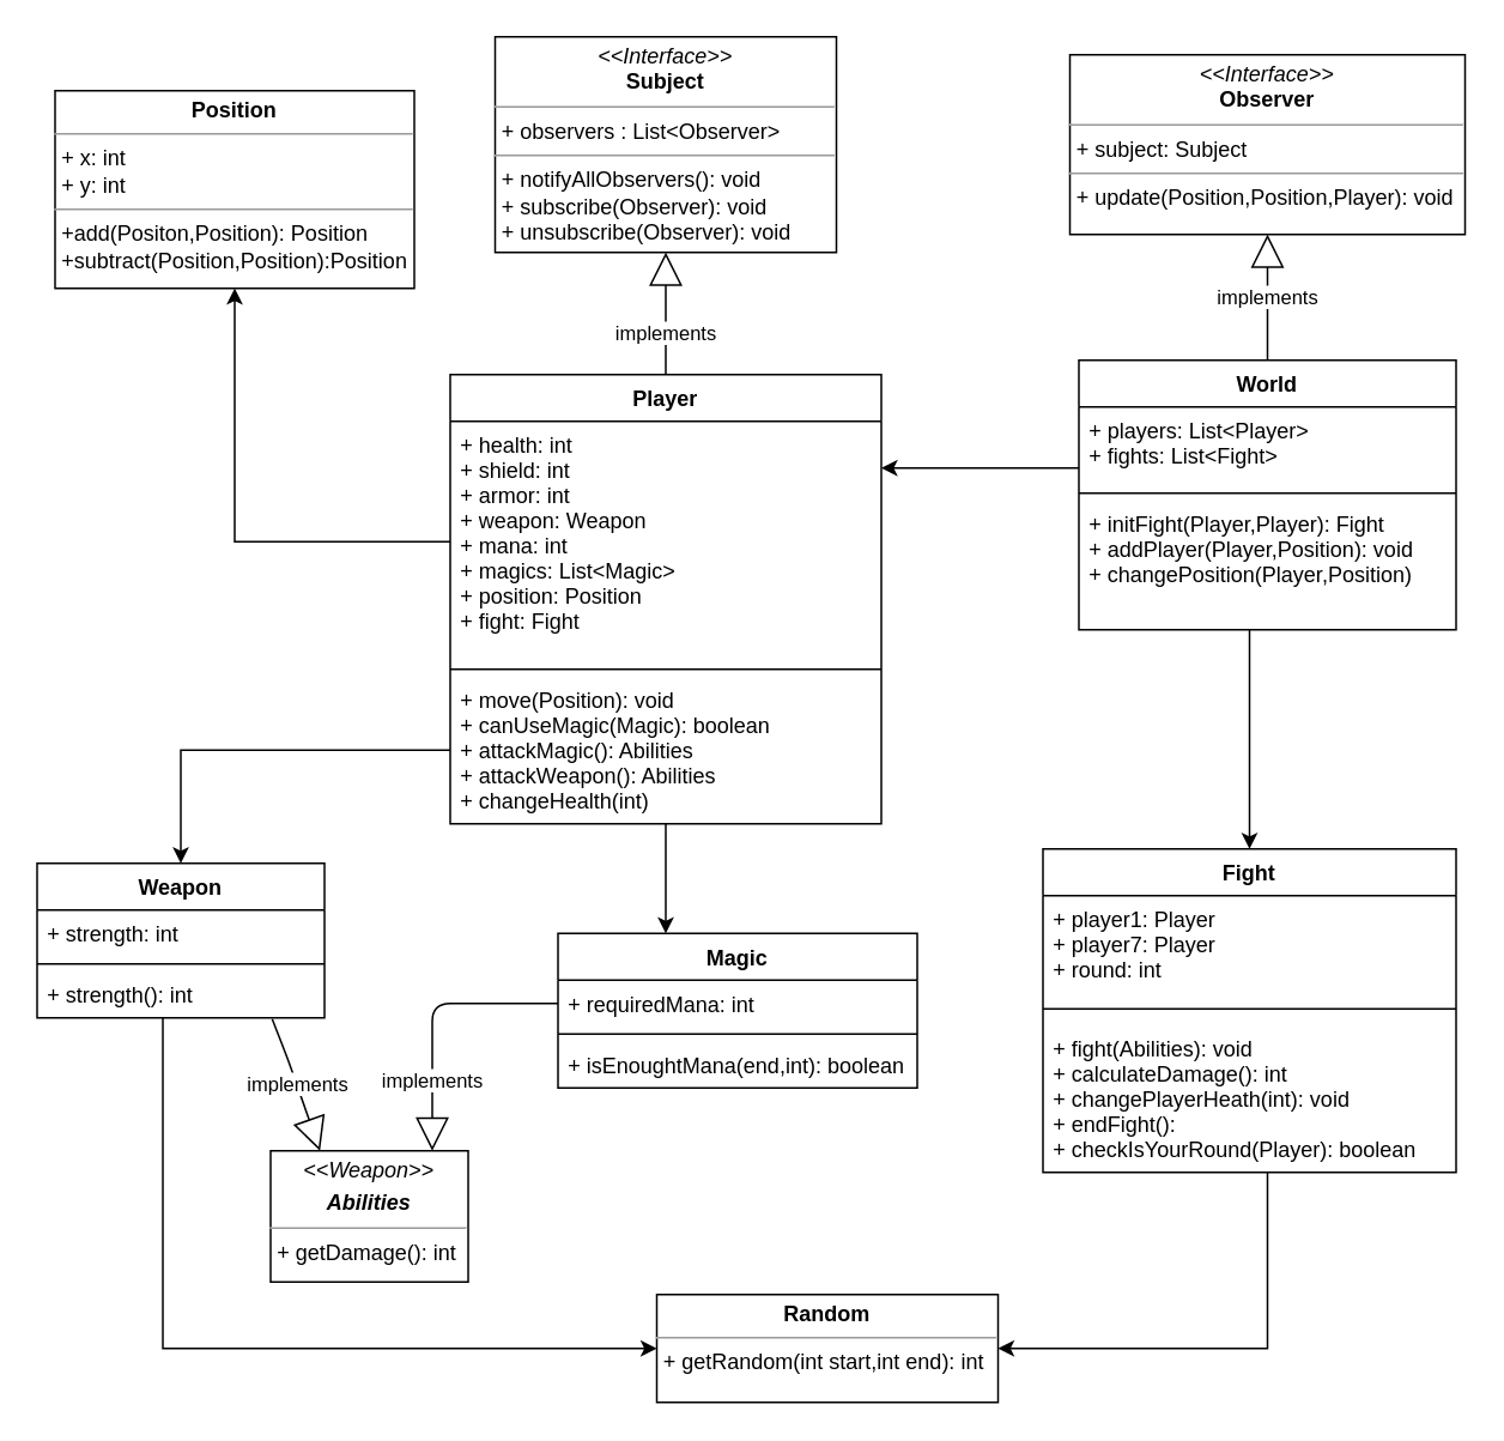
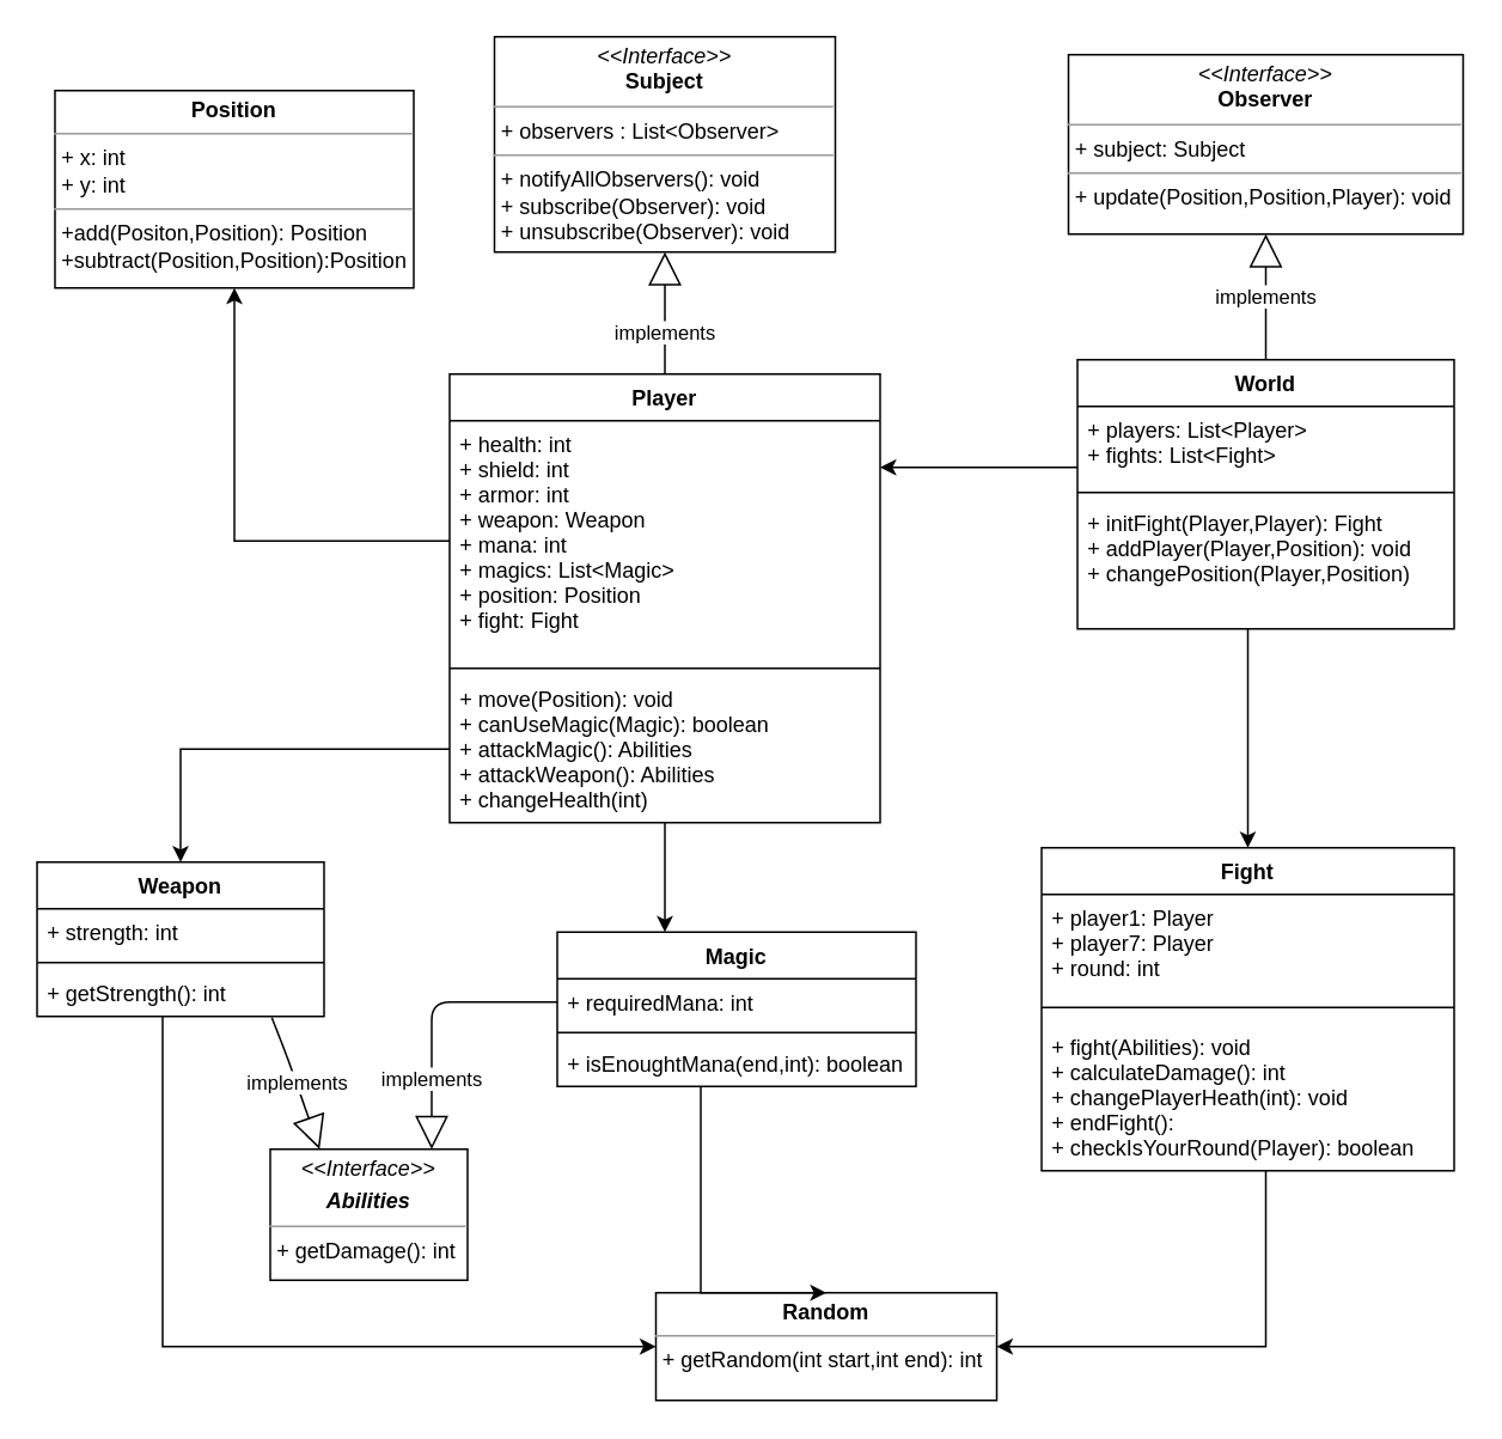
  <mxCell id="0" />
  <mxCell id="1" parent="0" />
  <mxCell id="2" style="edgeStyle=orthogonalEdgeStyle;rounded=0;orthogonalLoop=1;jettySize=auto;html=1;entryX=0;entryY=0.5;entryDx=0;entryDy=0;" edge="1" parent="1" source="3" target="7"><mxGeometry relative="1" as="geometry"><mxPoint x="190" y="780" as="targetPoint" /><Array as="points"><mxPoint x="90" y="750" /></Array></mxGeometry></mxCell>
  <mxCell id="3" value="Weapon" style="swimlane;fontStyle=1;align=center;verticalAlign=top;childLayout=stackLayout;horizontal=1;startSize=26;horizontalStack=0;resizeParent=1;resizeParentMax=0;resizeLast=0;collapsible=1;marginBottom=0;" parent="1" vertex="1"><mxGeometry x="20" y="480" width="160" height="86" as="geometry" /></mxCell>
  <mxCell id="4" value="+ strength: int" style="text;strokeColor=none;fillColor=none;align=left;verticalAlign=top;spacingLeft=4;spacingRight=4;overflow=hidden;rotatable=0;points=[[0,0.5],[1,0.5]];portConstraint=eastwest;" parent="3" vertex="1"><mxGeometry y="26" width="160" height="26" as="geometry" /></mxCell>
  <mxCell id="5" value="" style="line;strokeWidth=1;fillColor=none;align=left;verticalAlign=middle;spacingTop=-1;spacingLeft=3;spacingRight=3;rotatable=0;labelPosition=right;points=[];portConstraint=eastwest;" parent="3" vertex="1"><mxGeometry y="52" width="160" height="8" as="geometry" /></mxCell>
- <mxCell id="6" value="+ strength(): int" style="text;strokeColor=none;fillColor=none;align=left;verticalAlign=top;spacingLeft=4;spacingRight=4;overflow=hidden;rotatable=0;points=[[0,0.5],[1,0.5]];portConstraint=eastwest;" parent="3" vertex="1"><mxGeometry y="60" width="160" height="26" as="geometry" /></mxCell>
+ <mxCell id="6" value="+ getStrength(): int" style="text;strokeColor=none;fillColor=none;align=left;verticalAlign=top;spacingLeft=4;spacingRight=4;overflow=hidden;rotatable=0;points=[[0,0.5],[1,0.5]];portConstraint=eastwest;" parent="3" vertex="1"><mxGeometry y="60" width="160" height="26" as="geometry" /></mxCell>
  <mxCell id="7" value="&lt;p style=&quot;margin: 0px ; margin-top: 4px ; text-align: center&quot;&gt;&lt;b&gt;Random&lt;/b&gt;&lt;/p&gt;&lt;hr size=&quot;1&quot;&gt;&lt;p style=&quot;margin: 0px ; margin-left: 4px&quot;&gt;+ getRandom(int start,int end):&lt;span&gt;&amp;nbsp;int&lt;/span&gt;&lt;/p&gt;" style="verticalAlign=top;align=left;overflow=fill;fontSize=12;fontFamily=Helvetica;html=1;" parent="1" vertex="1"><mxGeometry x="365" y="720" width="190" height="60" as="geometry" /></mxCell>
+ <mxCell id="8" style="edgeStyle=orthogonalEdgeStyle;rounded=0;orthogonalLoop=1;jettySize=auto;html=1;entryX=0.5;entryY=0;entryDx=0;entryDy=0;" edge="1" parent="1" source="9" target="7"><mxGeometry relative="1" as="geometry"><Array as="points"><mxPoint x="390" y="640" /><mxPoint x="390" y="640" /></Array></mxGeometry></mxCell>
  <mxCell id="9" value="Magic" style="swimlane;fontStyle=1;align=center;verticalAlign=top;childLayout=stackLayout;horizontal=1;startSize=26;horizontalStack=0;resizeParent=1;resizeParentMax=0;resizeLast=0;collapsible=1;marginBottom=0;" parent="1" vertex="1"><mxGeometry x="310" y="519" width="200" height="86" as="geometry" /></mxCell>
  <mxCell id="10" value="+ requiredMana: int" style="text;strokeColor=none;fillColor=none;align=left;verticalAlign=top;spacingLeft=4;spacingRight=4;overflow=hidden;rotatable=0;points=[[0,0.5],[1,0.5]];portConstraint=eastwest;" parent="9" vertex="1"><mxGeometry y="26" width="200" height="26" as="geometry" /></mxCell>
  <mxCell id="11" value="" style="line;strokeWidth=1;fillColor=none;align=left;verticalAlign=middle;spacingTop=-1;spacingLeft=3;spacingRight=3;rotatable=0;labelPosition=right;points=[];portConstraint=eastwest;" parent="9" vertex="1"><mxGeometry y="52" width="200" height="8" as="geometry" /></mxCell>
  <mxCell id="12" value="+ isEnoughtMana(end,int): boolean" style="text;strokeColor=none;fillColor=none;align=left;verticalAlign=top;spacingLeft=4;spacingRight=4;overflow=hidden;rotatable=0;points=[[0,0.5],[1,0.5]];portConstraint=eastwest;" parent="9" vertex="1"><mxGeometry y="60" width="200" height="26" as="geometry" /></mxCell>
  <mxCell id="13" style="edgeStyle=orthogonalEdgeStyle;rounded=0;orthogonalLoop=1;jettySize=auto;html=1;" edge="1" parent="1" source="14" target="9"><mxGeometry relative="1" as="geometry"><Array as="points"><mxPoint x="390" y="450" /><mxPoint x="390" y="450" /></Array></mxGeometry></mxCell>
  <mxCell id="14" value="Player" style="swimlane;fontStyle=1;align=center;verticalAlign=top;childLayout=stackLayout;horizontal=1;startSize=26;horizontalStack=0;resizeParent=1;resizeParentMax=0;resizeLast=0;collapsible=1;marginBottom=0;" parent="1" vertex="1"><mxGeometry x="250" y="208" width="240" height="250" as="geometry" /></mxCell>
  <mxCell id="15" value="+ health: int&#10;+ shield: int&#10;+ armor: int&#10;+ weapon: Weapon&#10;+ mana: int&#10;+ magics: List&lt;Magic&gt;&#10;+ position: Position&#10;+ fight: Fight" style="text;strokeColor=none;fillColor=none;align=left;verticalAlign=top;spacingLeft=4;spacingRight=4;overflow=hidden;rotatable=0;points=[[0,0.5],[1,0.5]];portConstraint=eastwest;" parent="14" vertex="1"><mxGeometry y="26" width="240" height="134" as="geometry" /></mxCell>
  <mxCell id="16" value="" style="line;strokeWidth=1;fillColor=none;align=left;verticalAlign=middle;spacingTop=-1;spacingLeft=3;spacingRight=3;rotatable=0;labelPosition=right;points=[];portConstraint=eastwest;" parent="14" vertex="1"><mxGeometry y="160" width="240" height="8" as="geometry" /></mxCell>
  <mxCell id="17" value="+ move(Position): void&#10;+ canUseMagic(Magic): boolean&#10;+ attackMagic(): Abilities&#10;+ attackWeapon(): Abilities&#10;+ changeHealth(int)&#10;" style="text;strokeColor=none;fillColor=none;align=left;verticalAlign=top;spacingLeft=4;spacingRight=4;overflow=hidden;rotatable=0;points=[[0,0.5],[1,0.5]];portConstraint=eastwest;" parent="14" vertex="1"><mxGeometry y="168" width="240" height="82" as="geometry" /></mxCell>
  <mxCell id="18" style="edgeStyle=orthogonalEdgeStyle;rounded=0;orthogonalLoop=1;jettySize=auto;html=1;entryX=0.5;entryY=0;entryDx=0;entryDy=0;" edge="1" parent="1" source="19" target="25"><mxGeometry relative="1" as="geometry"><Array as="points"><mxPoint x="695" y="390" /><mxPoint x="695" y="390" /></Array></mxGeometry></mxCell>
  <mxCell id="19" value="World" style="swimlane;fontStyle=1;align=center;verticalAlign=top;childLayout=stackLayout;horizontal=1;startSize=26;horizontalStack=0;resizeParent=1;resizeParentMax=0;resizeLast=0;collapsible=1;marginBottom=0;" parent="1" vertex="1"><mxGeometry x="600" y="200" width="210" height="150" as="geometry" /></mxCell>
  <mxCell id="20" value="+ players: List&lt;Player&gt;&#10;+ fights: List&lt;Fight&gt;" style="text;strokeColor=none;fillColor=none;align=left;verticalAlign=top;spacingLeft=4;spacingRight=4;overflow=hidden;rotatable=0;points=[[0,0.5],[1,0.5]];portConstraint=eastwest;" parent="19" vertex="1"><mxGeometry y="26" width="210" height="44" as="geometry" /></mxCell>
  <mxCell id="21" value="" style="line;strokeWidth=1;fillColor=none;align=left;verticalAlign=middle;spacingTop=-1;spacingLeft=3;spacingRight=3;rotatable=0;labelPosition=right;points=[];portConstraint=eastwest;" parent="19" vertex="1"><mxGeometry y="70" width="210" height="8" as="geometry" /></mxCell>
  <mxCell id="22" value="+ initFight(Player,Player): Fight&#10;+ addPlayer(Player,Position): void&#10;+ changePosition(Player,Position)&#10;" style="text;strokeColor=none;fillColor=none;align=left;verticalAlign=top;spacingLeft=4;spacingRight=4;overflow=hidden;rotatable=0;points=[[0,0.5],[1,0.5]];portConstraint=eastwest;" parent="19" vertex="1"><mxGeometry y="78" width="210" height="72" as="geometry" /></mxCell>
  <mxCell id="23" style="edgeStyle=orthogonalEdgeStyle;rounded=0;orthogonalLoop=1;jettySize=auto;html=1;" parent="1" source="20" target="15" edge="1"><mxGeometry relative="1" as="geometry"><Array as="points"><mxPoint x="590" y="260" /><mxPoint x="590" y="260" /></Array></mxGeometry></mxCell>
  <mxCell id="24" style="edgeStyle=orthogonalEdgeStyle;rounded=0;orthogonalLoop=1;jettySize=auto;html=1;entryX=1;entryY=0.5;entryDx=0;entryDy=0;" edge="1" parent="1" source="25" target="7"><mxGeometry relative="1" as="geometry"><mxPoint x="660" y="700" as="targetPoint" /><Array as="points"><mxPoint x="705" y="750" /></Array></mxGeometry></mxCell>
  <mxCell id="25" value="Fight" style="swimlane;fontStyle=1;align=center;verticalAlign=top;childLayout=stackLayout;horizontal=1;startSize=26;horizontalStack=0;resizeParent=1;resizeParentMax=0;resizeLast=0;collapsible=1;marginBottom=0;" vertex="1" parent="1"><mxGeometry x="580" y="472" width="230" height="180" as="geometry" /></mxCell>
  <mxCell id="26" value="+ player1: Player&#10;+ player7: Player&#10;+ round: int" style="text;strokeColor=none;fillColor=none;align=left;verticalAlign=top;spacingLeft=4;spacingRight=4;overflow=hidden;rotatable=0;points=[[0,0.5],[1,0.5]];portConstraint=eastwest;" vertex="1" parent="25"><mxGeometry y="26" width="230" height="54" as="geometry" /></mxCell>
  <mxCell id="27" value="" style="line;strokeWidth=1;fillColor=none;align=left;verticalAlign=middle;spacingTop=-1;spacingLeft=3;spacingRight=3;rotatable=0;labelPosition=right;points=[];portConstraint=eastwest;" vertex="1" parent="25"><mxGeometry y="80" width="230" height="18" as="geometry" /></mxCell>
  <mxCell id="28" value="+ fight(Abilities): void&#10;+ calculateDamage(): int&#10;+ changePlayerHeath(int): void&#10;+ endFight():&#10;+ checkIsYourRound(Player): boolean" style="text;strokeColor=none;fillColor=none;align=left;verticalAlign=top;spacingLeft=4;spacingRight=4;overflow=hidden;rotatable=0;points=[[0,0.5],[1,0.5]];portConstraint=eastwest;" vertex="1" parent="25"><mxGeometry y="98" width="230" height="82" as="geometry" /></mxCell>
  <mxCell id="29" value="&lt;p style=&quot;margin: 0px ; margin-top: 4px ; text-align: center&quot;&gt;&lt;i&gt;&amp;lt;&amp;lt;Interface&amp;gt;&amp;gt;&lt;/i&gt;&lt;br&gt;&lt;b&gt;Subject&lt;/b&gt;&lt;/p&gt;&lt;hr size=&quot;1&quot;&gt;&lt;p style=&quot;margin: 0px ; margin-left: 4px&quot;&gt;+ observers : List&amp;lt;Observer&amp;gt;&lt;br&gt;&lt;/p&gt;&lt;hr size=&quot;1&quot;&gt;&lt;p style=&quot;margin: 0px ; margin-left: 4px&quot;&gt;+ notifyAllObservers(): void&lt;br&gt;+ subscribe(Observer): void&lt;/p&gt;&lt;p style=&quot;margin: 0px ; margin-left: 4px&quot;&gt;+ unsubscribe(Observer): void&lt;/p&gt;" style="verticalAlign=top;align=left;overflow=fill;fontSize=12;fontFamily=Helvetica;html=1;" vertex="1" parent="1"><mxGeometry x="275" y="20" width="190" height="120" as="geometry" /></mxCell>
  <mxCell id="30" value="&lt;p style=&quot;margin: 0px ; margin-top: 4px ; text-align: center&quot;&gt;&lt;i&gt;&amp;lt;&amp;lt;Interface&amp;gt;&amp;gt;&lt;/i&gt;&lt;br&gt;&lt;b&gt;Observer&lt;/b&gt;&lt;/p&gt;&lt;hr size=&quot;1&quot;&gt;&lt;p style=&quot;margin: 0px ; margin-left: 4px&quot;&gt;+ subject: Subject&lt;br&gt;&lt;/p&gt;&lt;hr size=&quot;1&quot;&gt;&lt;p style=&quot;margin: 0px ; margin-left: 4px&quot;&gt;+ update(Position,Position,Player): void&lt;br&gt;&lt;/p&gt;" style="verticalAlign=top;align=left;overflow=fill;fontSize=12;fontFamily=Helvetica;html=1;" vertex="1" parent="1"><mxGeometry x="595" y="30" width="220" height="100" as="geometry" /></mxCell>
  <mxCell id="31" value="&lt;p style=&quot;margin: 0px ; margin-top: 4px ; text-align: center&quot;&gt;&lt;b&gt;Position&lt;/b&gt;&lt;/p&gt;&lt;hr size=&quot;1&quot;&gt;&lt;p style=&quot;margin: 0px ; margin-left: 4px&quot;&gt;+ x: int&lt;/p&gt;&lt;p style=&quot;margin: 0px ; margin-left: 4px&quot;&gt;&lt;span&gt;+ y: int&lt;/span&gt;&lt;/p&gt;&lt;hr size=&quot;1&quot;&gt;&lt;p style=&quot;margin: 0px ; margin-left: 4px&quot;&gt;+add(Positon,Position): Position&lt;/p&gt;&lt;p style=&quot;margin: 0px ; margin-left: 4px&quot;&gt;+subtract(Position,Position):Position&lt;/p&gt;" style="verticalAlign=top;align=left;overflow=fill;fontSize=12;fontFamily=Helvetica;html=1;" vertex="1" parent="1"><mxGeometry x="30" y="50" width="200" height="110" as="geometry" /></mxCell>
  <mxCell id="32" value="implements" style="endArrow=block;endSize=16;endFill=0;html=1;entryX=0.5;entryY=1;entryDx=0;entryDy=0;exitX=0.5;exitY=0;exitDx=0;exitDy=0;" edge="1" parent="1" source="19" target="30"><mxGeometry width="160" relative="1" as="geometry"><mxPoint x="780" y="160" as="sourcePoint" /><mxPoint x="620" y="160" as="targetPoint" /></mxGeometry></mxCell>
  <mxCell id="33" value="implements" style="endArrow=block;endSize=16;endFill=0;html=1;entryX=0.5;entryY=1;entryDx=0;entryDy=0;exitX=0.5;exitY=0;exitDx=0;exitDy=0;" edge="1" parent="1" source="14" target="29"><mxGeometry x="-0.333" width="160" relative="1" as="geometry"><mxPoint x="369.5" y="150" as="sourcePoint" /><mxPoint x="369.5" y="70" as="targetPoint" /><mxPoint as="offset" /></mxGeometry></mxCell>
  <mxCell id="34" style="edgeStyle=orthogonalEdgeStyle;rounded=0;orthogonalLoop=1;jettySize=auto;html=1;entryX=0.5;entryY=0;entryDx=0;entryDy=0;" edge="1" parent="1" source="17" target="3"><mxGeometry relative="1" as="geometry" /></mxCell>
- <mxCell id="35" value="&lt;p style=&quot;margin: 0px ; margin-top: 4px ; text-align: center&quot;&gt;&lt;i&gt;&amp;lt;&amp;lt;Weapon&amp;gt;&amp;gt;&lt;/i&gt;&lt;br&gt;&lt;/p&gt;&lt;p style=&quot;margin: 0px ; margin-top: 4px ; text-align: center&quot;&gt;&lt;b&gt;&lt;i&gt;Abilities&lt;/i&gt;&lt;/b&gt;&lt;/p&gt;&lt;hr size=&quot;1&quot;&gt;&lt;p style=&quot;margin: 0px ; margin-left: 4px&quot;&gt;+ getDamage(): int&lt;br&gt;&lt;br&gt;&lt;/p&gt;" style="verticalAlign=top;align=left;overflow=fill;fontSize=12;fontFamily=Helvetica;html=1;" vertex="1" parent="1"><mxGeometry x="150" y="640" width="110" height="73" as="geometry" /></mxCell>
+ <mxCell id="35" value="&lt;p style=&quot;margin: 0px ; margin-top: 4px ; text-align: center&quot;&gt;&lt;i&gt;&amp;lt;&amp;lt;Interface&amp;gt;&amp;gt;&lt;/i&gt;&lt;br&gt;&lt;/p&gt;&lt;p style=&quot;margin: 0px ; margin-top: 4px ; text-align: center&quot;&gt;&lt;b&gt;&lt;i&gt;Abilities&lt;/i&gt;&lt;/b&gt;&lt;/p&gt;&lt;hr size=&quot;1&quot;&gt;&lt;p style=&quot;margin: 0px ; margin-left: 4px&quot;&gt;+ getDamage(): int&lt;br&gt;&lt;br&gt;&lt;/p&gt;" style="verticalAlign=top;align=left;overflow=fill;fontSize=12;fontFamily=Helvetica;html=1;" vertex="1" parent="1"><mxGeometry x="150" y="640" width="110" height="73" as="geometry" /></mxCell>
  <mxCell id="36" value="implements" style="endArrow=block;endSize=16;endFill=0;html=1;exitX=0;exitY=0.5;exitDx=0;exitDy=0;" edge="1" parent="1" source="10"><mxGeometry x="0.474" width="160" relative="1" as="geometry"><mxPoint x="190" y="660" as="sourcePoint" /><mxPoint x="240" y="640" as="targetPoint" /><Array as="points"><mxPoint x="240" y="558" /></Array><mxPoint y="1" as="offset" /></mxGeometry></mxCell>
  <mxCell id="37" value="implements" style="endArrow=block;endSize=16;endFill=0;html=1;entryX=0.25;entryY=0;entryDx=0;entryDy=0;exitX=0.818;exitY=1.027;exitDx=0;exitDy=0;exitPerimeter=0;" edge="1" parent="1" source="6" target="35"><mxGeometry width="160" relative="1" as="geometry"><mxPoint x="190" y="650" as="sourcePoint" /><mxPoint x="190" y="540" as="targetPoint" /><Array as="points"><mxPoint x="160" y="590" /></Array></mxGeometry></mxCell>
  <mxCell id="38" style="edgeStyle=orthogonalEdgeStyle;rounded=0;orthogonalLoop=1;jettySize=auto;html=1;entryX=0.5;entryY=1;entryDx=0;entryDy=0;" edge="1" parent="1" source="15" target="31"><mxGeometry relative="1" as="geometry" /></mxCell>
